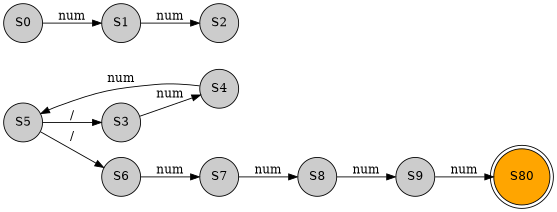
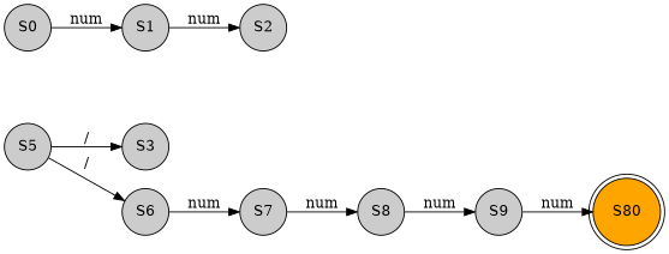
  digraph {
    rankdir=LR
    node [fillcolor="#CCCCCC" shape=circle style=filled]
    n1 [fillcolor="#FFA500" label=S80 shape=doublecircle]
    S0
    S1
    S2
    S3
-   S4
    S5
    S6
    S7
    S8
    S9
    S0 -> S1 [label=num]
    S1 -> S2 [label=num]
-   S3 -> S4 [label=num]
-   S4 -> S5 [label=num]
    S5 -> S3 [label="/"]
    S5 -> S6 [label="/"]
    S6 -> S7 [label=num]
    S7 -> S8 [label=num]
    S8 -> S9 [label=num]
    S9 -> n1 [label=num]
  }
